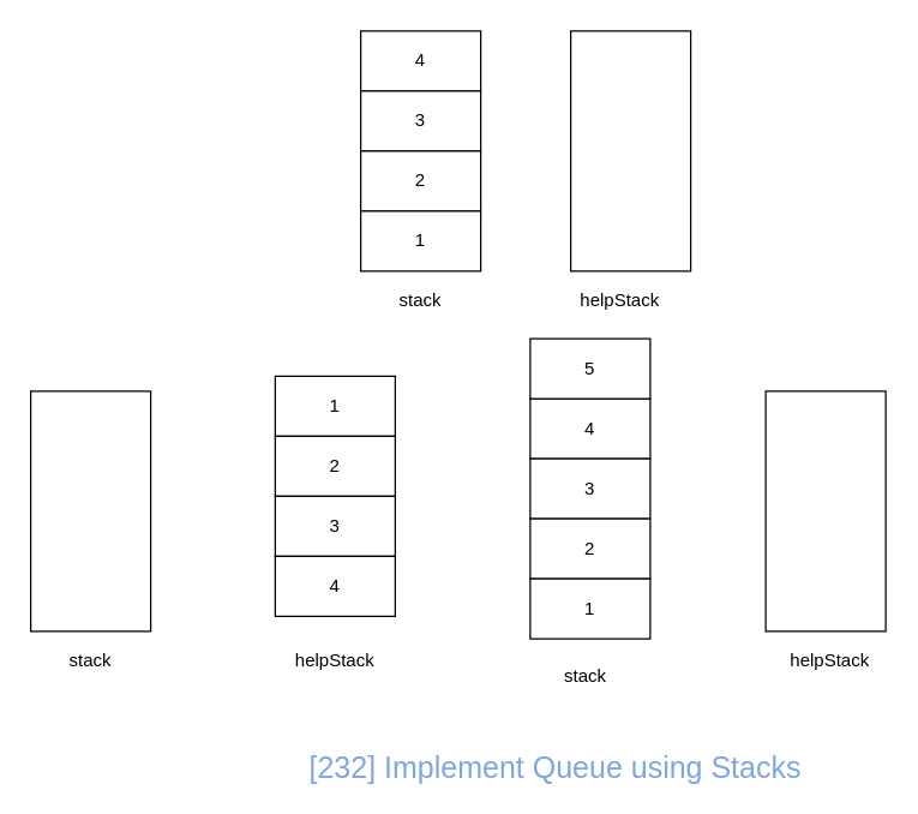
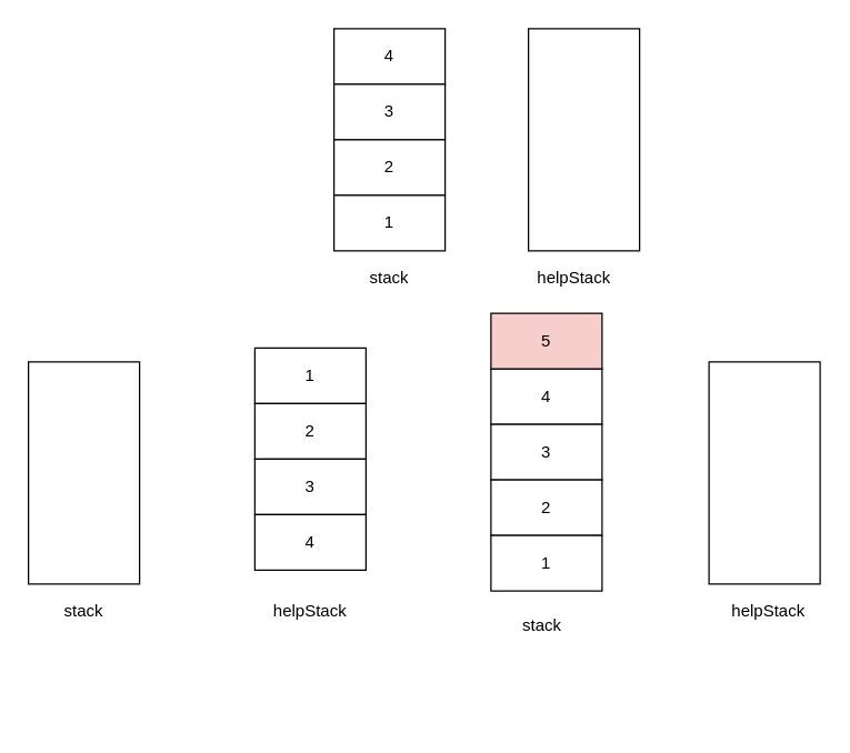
  <mxCell id="0" />
  <mxCell id="1" parent="0" />
  <mxCell id="2" value="4" style="rounded=0;whiteSpace=wrap;html=1;" vertex="1" parent="1"><mxGeometry x="353" y="265" width="80" height="40" as="geometry" /></mxCell>
  <mxCell id="3" value="3" style="rounded=0;whiteSpace=wrap;html=1;" vertex="1" parent="1"><mxGeometry x="353" y="305" width="80" height="40" as="geometry" /></mxCell>
  <mxCell id="4" value="2" style="rounded=0;whiteSpace=wrap;html=1;" vertex="1" parent="1"><mxGeometry x="353" y="345" width="80" height="40" as="geometry" /></mxCell>
  <mxCell id="5" value="1" style="rounded=0;whiteSpace=wrap;html=1;" vertex="1" parent="1"><mxGeometry x="353" y="385" width="80" height="40" as="geometry" /></mxCell>
  <mxCell id="6" value="1" style="rounded=0;whiteSpace=wrap;html=1;" vertex="1" parent="1"><mxGeometry x="183" y="250" width="80" height="40" as="geometry" /></mxCell>
  <mxCell id="7" value="2" style="rounded=0;whiteSpace=wrap;html=1;" vertex="1" parent="1"><mxGeometry x="183" y="290" width="80" height="40" as="geometry" /></mxCell>
  <mxCell id="8" value="3" style="rounded=0;whiteSpace=wrap;html=1;" vertex="1" parent="1"><mxGeometry x="183" y="330" width="80" height="40" as="geometry" /></mxCell>
  <mxCell id="9" value="4" style="rounded=0;whiteSpace=wrap;html=1;" vertex="1" parent="1"><mxGeometry x="183" y="370" width="80" height="40" as="geometry" /></mxCell>
  <mxCell id="10" value="stack" style="text;html=1;strokeColor=none;fillColor=none;align=center;verticalAlign=middle;whiteSpace=wrap;rounded=0;" vertex="1" parent="1"><mxGeometry x="260" y="190" width="40" height="20" as="geometry" /></mxCell>
  <mxCell id="11" value="helpStack" style="text;html=1;strokeColor=none;fillColor=none;align=center;verticalAlign=middle;whiteSpace=wrap;rounded=0;" vertex="1" parent="1"><mxGeometry x="393" y="190" width="40" height="20" as="geometry" /></mxCell>
  <mxCell id="12" value="stack" style="text;html=1;strokeColor=none;fillColor=none;align=center;verticalAlign=middle;whiteSpace=wrap;rounded=0;" vertex="1" parent="1"><mxGeometry x="40" y="430" width="40" height="20" as="geometry" /></mxCell>
  <mxCell id="13" value="helpStack" style="text;html=1;strokeColor=none;fillColor=none;align=center;verticalAlign=middle;whiteSpace=wrap;rounded=0;" vertex="1" parent="1"><mxGeometry x="203" y="430" width="40" height="20" as="geometry" /></mxCell>
  <mxCell id="14" value="" style="rounded=0;whiteSpace=wrap;html=1;" vertex="1" parent="1"><mxGeometry x="380" y="20" width="80" height="160" as="geometry" /></mxCell>
  <mxCell id="15" value="" style="rounded=0;whiteSpace=wrap;html=1;" vertex="1" parent="1"><mxGeometry x="20" y="260" width="80" height="160" as="geometry" /></mxCell>
- <mxCell id="16" value="&lt;div style=&quot;font-size: 20px;&quot;&gt;&lt;span style=&quot;font-size: 20px;&quot;&gt;[232] Implement Queue using Stacks&lt;/span&gt;&lt;/div&gt;" style="text;html=1;strokeColor=none;fillColor=none;align=center;verticalAlign=middle;whiteSpace=wrap;rounded=0;fontColor=#7EA6E0;fontSize=20;" vertex="1" parent="1"><mxGeometry x="150" y="500" width="440" height="20" as="geometry" /></mxCell>
  <mxCell id="17" value="stack" style="text;html=1;strokeColor=none;fillColor=none;align=center;verticalAlign=middle;whiteSpace=wrap;rounded=0;" vertex="1" parent="1"><mxGeometry x="370" y="440" width="40" height="20" as="geometry" /></mxCell>
  <mxCell id="18" value="helpStack" style="text;html=1;strokeColor=none;fillColor=none;align=center;verticalAlign=middle;whiteSpace=wrap;rounded=0;" vertex="1" parent="1"><mxGeometry x="533" y="430" width="40" height="20" as="geometry" /></mxCell>
  <mxCell id="19" value="4" style="rounded=0;whiteSpace=wrap;html=1;" vertex="1" parent="1"><mxGeometry x="240" y="20" width="80" height="40" as="geometry" /></mxCell>
  <mxCell id="20" value="3" style="rounded=0;whiteSpace=wrap;html=1;" vertex="1" parent="1"><mxGeometry x="240" y="60" width="80" height="40" as="geometry" /></mxCell>
  <mxCell id="21" value="2" style="rounded=0;whiteSpace=wrap;html=1;" vertex="1" parent="1"><mxGeometry x="240" y="100" width="80" height="40" as="geometry" /></mxCell>
  <mxCell id="22" value="1" style="rounded=0;whiteSpace=wrap;html=1;" vertex="1" parent="1"><mxGeometry x="240" y="140" width="80" height="40" as="geometry" /></mxCell>
- <mxCell id="23" value="5" style="rounded=0;whiteSpace=wrap;html=1;" vertex="1" parent="1"><mxGeometry x="353" y="225" width="80" height="40" as="geometry" /></mxCell>
+ <mxCell id="23" value="5" style="rounded=0;whiteSpace=wrap;html=1;fillColor=#f8cecc;" vertex="1" parent="1"><mxGeometry x="353" y="225" width="80" height="40" as="geometry" /></mxCell>
  <mxCell id="24" value="" style="rounded=0;whiteSpace=wrap;html=1;" vertex="1" parent="1"><mxGeometry x="510" y="260" width="80" height="160" as="geometry" /></mxCell>
